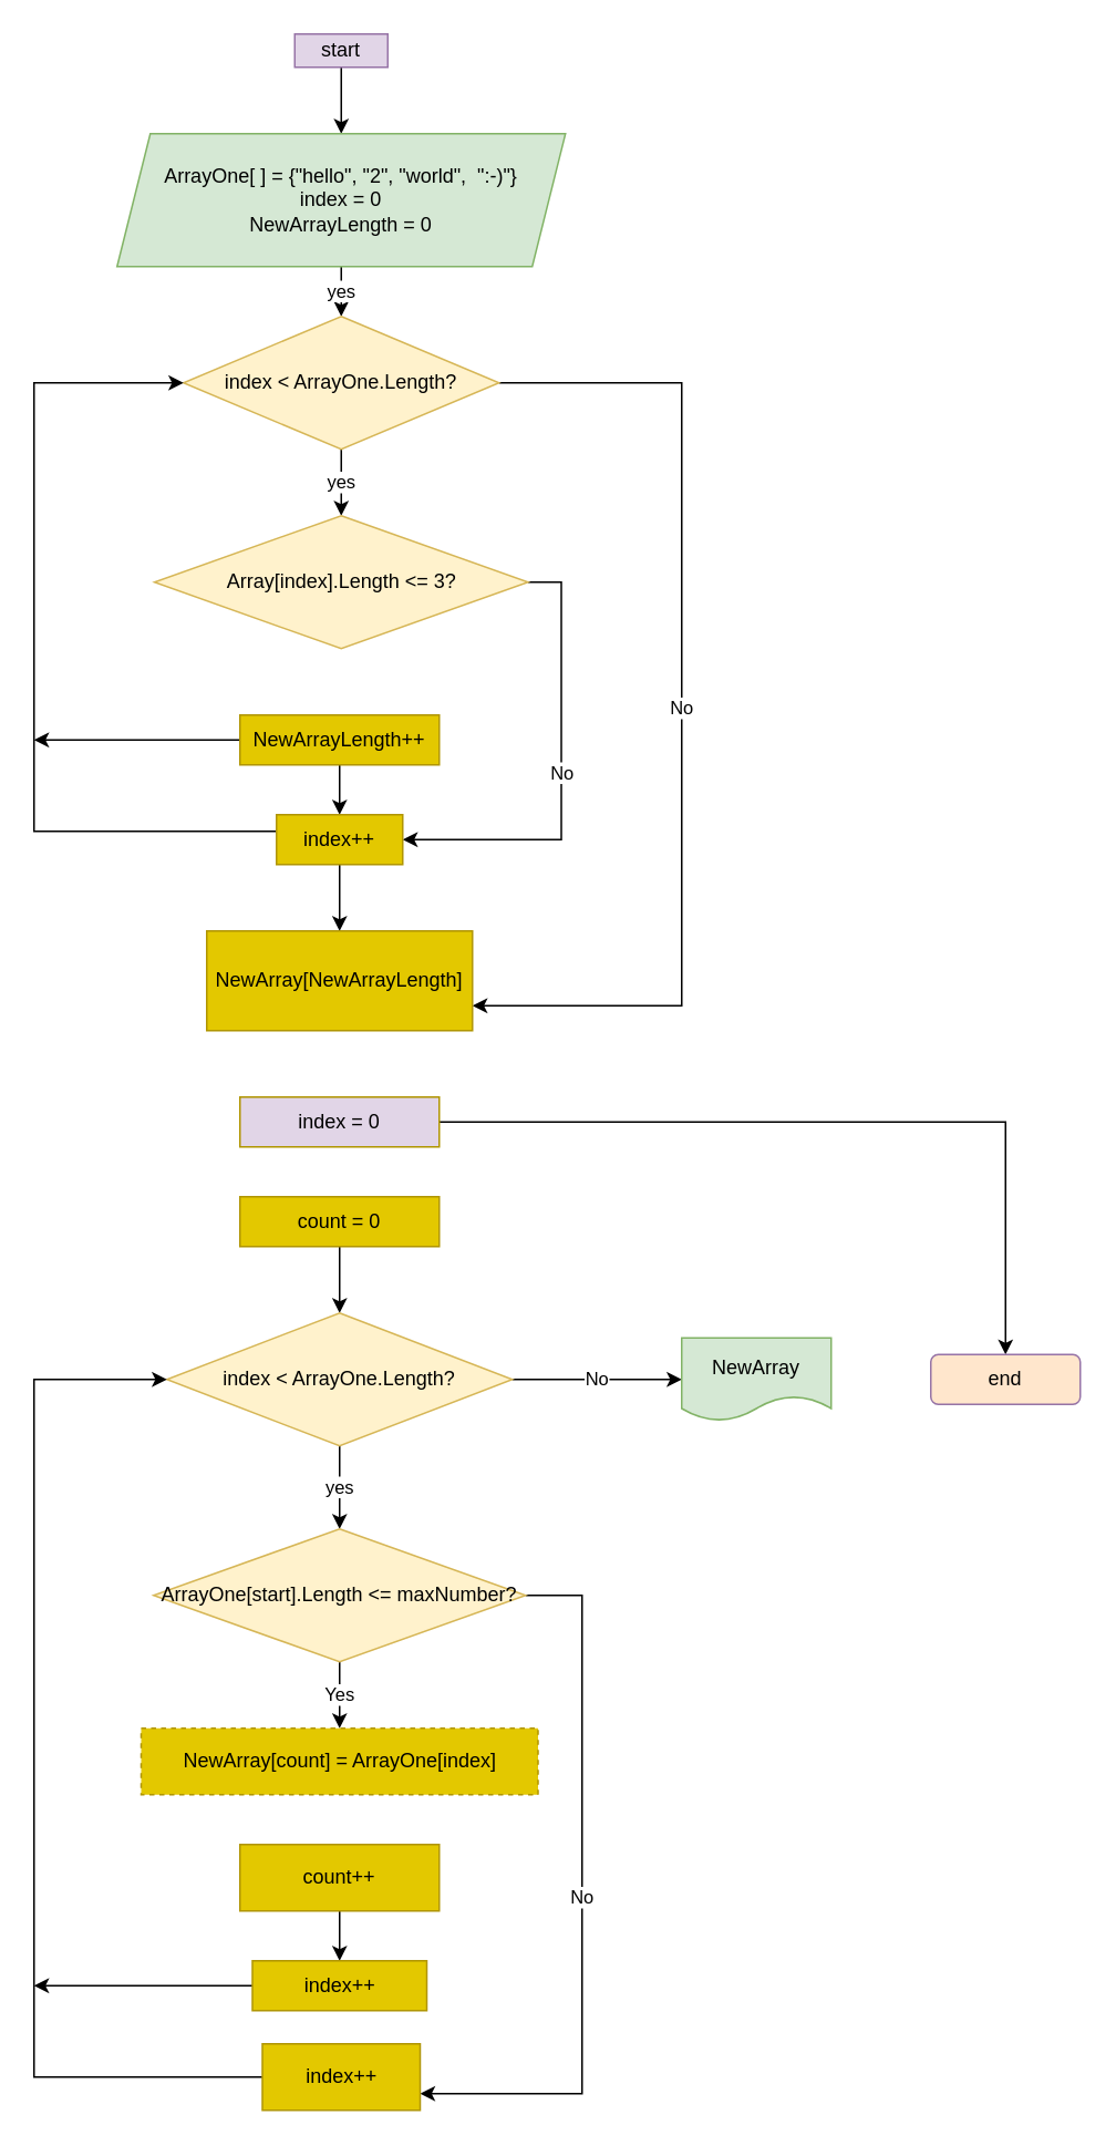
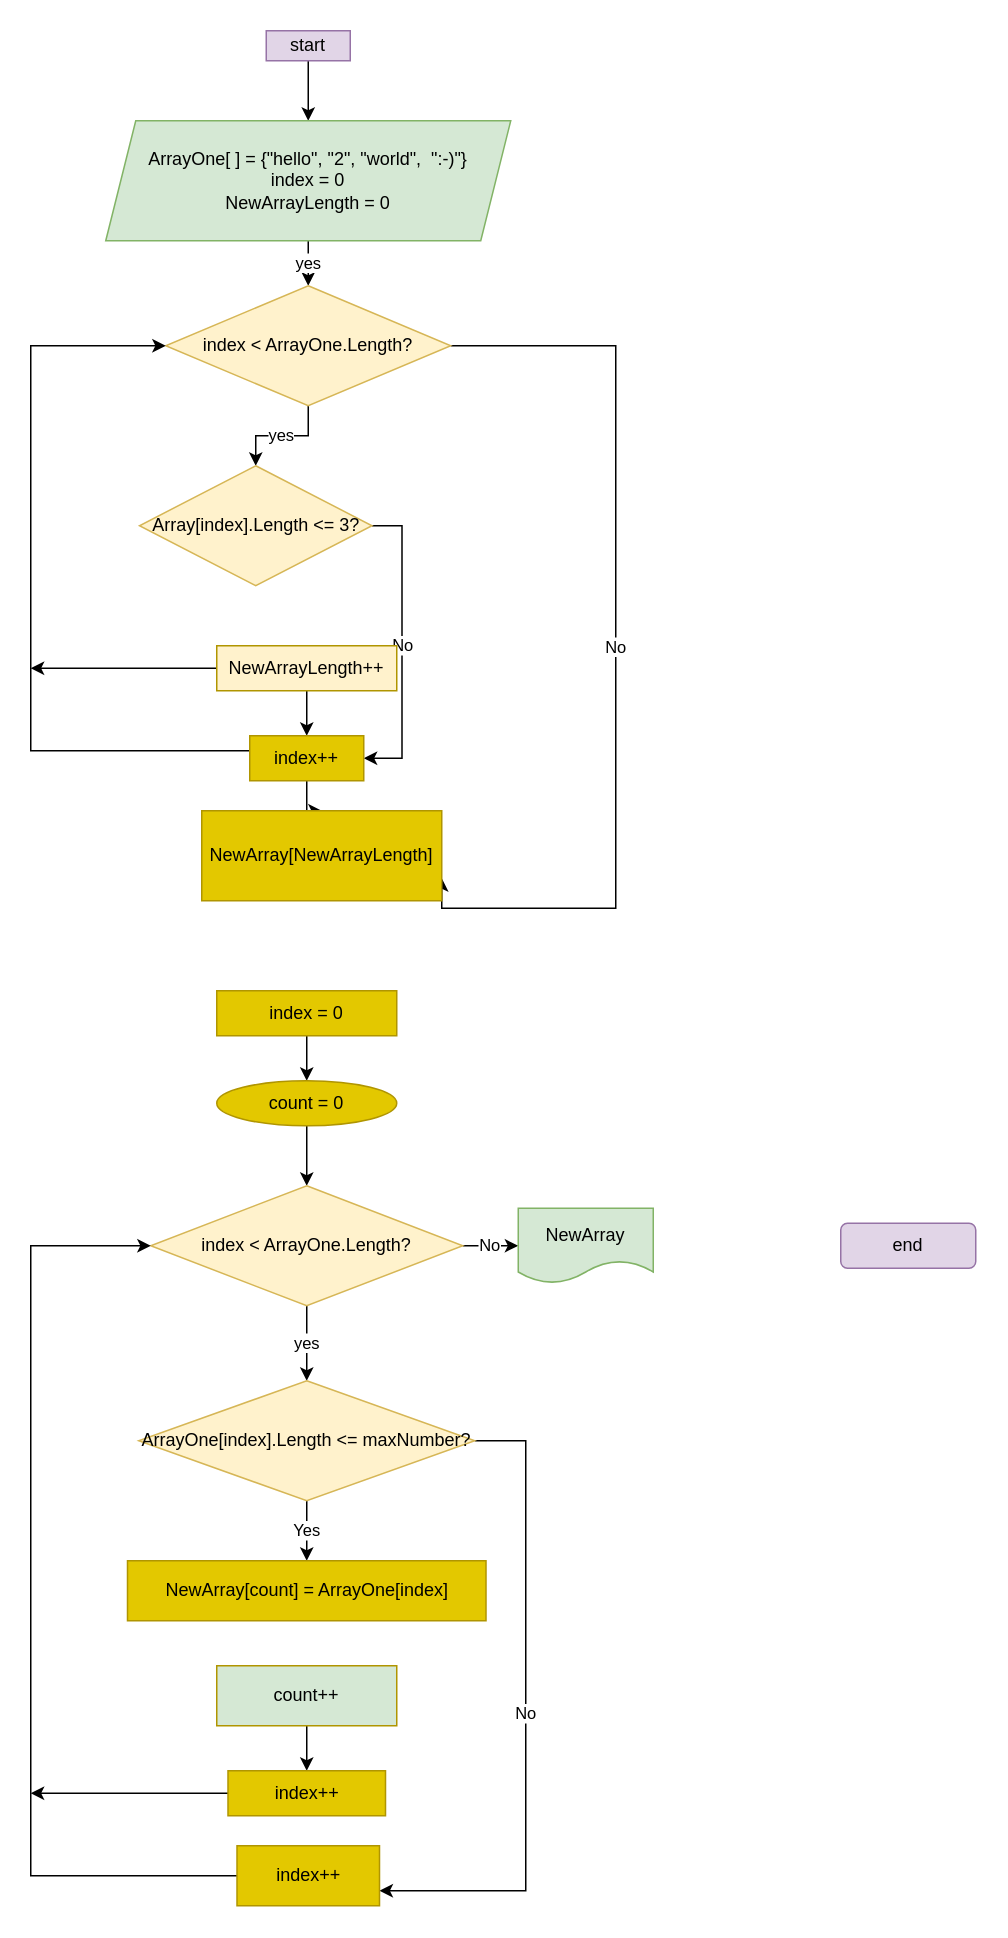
  <mxCell id="0" />
  <mxCell id="1" parent="0" />
  <mxCell id="2" value="" style="edgeStyle=orthogonalEdgeStyle;rounded=0;orthogonalLoop=1;jettySize=auto;html=1;" parent="1" source="3" target="5" edge="1"><mxGeometry relative="1" as="geometry" /></mxCell>
  <mxCell id="3" value="start" style="whiteSpace=wrap;html=1;fillColor=#e1d5e7;strokeColor=#9673a6;rounded=0;" parent="1" vertex="1"><mxGeometry x="177" width="56" height="20" as="geometry" y="20" /></mxCell>
  <mxCell id="4" value="yes" style="edgeStyle=orthogonalEdgeStyle;rounded=0;orthogonalLoop=1;jettySize=auto;html=1;" parent="1" source="5" target="8" edge="1"><mxGeometry relative="1" as="geometry" /></mxCell>
  <mxCell id="5" value="ArrayOne[ ] = {&quot;hello&quot;, &quot;2&quot;, &quot;world&quot;,&amp;nbsp; &quot;:-)&quot;}&lt;br&gt;index = 0&lt;br&gt;NewArrayLength = 0" style="shape=parallelogram;perimeter=parallelogramPerimeter;whiteSpace=wrap;html=1;fixedSize=1;fillColor=#d5e8d4;strokeColor=#82b366;" parent="1" vertex="1"><mxGeometry x="70" y="80" width="270" height="80" as="geometry" /></mxCell>
  <mxCell id="6" value="yes" style="edgeStyle=orthogonalEdgeStyle;rounded=0;orthogonalLoop=1;jettySize=auto;html=1;entryX=0.5;entryY=0;entryDx=0;entryDy=0;" parent="1" source="8" target="10" edge="1"><mxGeometry relative="1" as="geometry" /></mxCell>
  <mxCell id="7" value="No" style="edgeStyle=orthogonalEdgeStyle;rounded=0;orthogonalLoop=1;jettySize=auto;html=1;entryX=1;entryY=0.75;entryDx=0;entryDy=0;exitX=1;exitY=0.5;exitDx=0;exitDy=0;" parent="1" source="8" target="17" edge="1"><mxGeometry relative="1" as="geometry"><Array as="points"><mxPoint x="410" y="230" /><mxPoint x="410" y="605" /></Array></mxGeometry></mxCell>
  <mxCell id="8" value="index &amp;lt; ArrayOne.Length?" style="rhombus;whiteSpace=wrap;html=1;fillColor=#fff2cc;strokeColor=#d6b656;" parent="1" vertex="1"><mxGeometry x="110" y="190" width="190" height="80" as="geometry" /></mxCell>
  <mxCell id="9" value="No" style="edgeStyle=orthogonalEdgeStyle;rounded=0;orthogonalLoop=1;jettySize=auto;html=1;exitX=1;exitY=0.5;exitDx=0;exitDy=0;entryX=1;entryY=0.5;entryDx=0;entryDy=0;" parent="1" source="10" target="16" edge="1"><mxGeometry relative="1" as="geometry" /></mxCell>
- <mxCell id="10" value="Array[index].Length &amp;lt;= 3?" style="rhombus;whiteSpace=wrap;html=1;fillColor=#fff2cc;strokeColor=#d6b656;" parent="1" vertex="1"><mxGeometry x="92.5" y="310" width="225" height="80" as="geometry" /></mxCell>
+ <mxCell id="10" value="Array[index].Length &amp;lt;= 3?" style="rhombus;whiteSpace=wrap;html=1;fillColor=#fff2cc;strokeColor=#d6b656;" parent="1" vertex="1"><mxGeometry x="92.5" y="310" width="155" height="80" as="geometry" /></mxCell>
  <mxCell id="11" style="edgeStyle=orthogonalEdgeStyle;rounded=0;orthogonalLoop=1;jettySize=auto;html=1;entryX=0.5;entryY=0;entryDx=0;entryDy=0;" parent="1" source="13" target="16" edge="1"><mxGeometry relative="1" as="geometry" /></mxCell>
  <mxCell id="12" style="edgeStyle=orthogonalEdgeStyle;rounded=0;orthogonalLoop=1;jettySize=auto;html=1;" parent="1" source="13" edge="1"><mxGeometry relative="1" as="geometry"><mxPoint x="20" y="445" as="targetPoint" /></mxGeometry></mxCell>
- <mxCell id="13" value="NewArrayLength++" style="rounded=0;whiteSpace=wrap;html=1;fillColor=#e3c800;strokeColor=#B09500;fontColor=#000000;" parent="1" vertex="1"><mxGeometry x="144" y="430" width="120" height="30" as="geometry" /></mxCell>
+ <mxCell id="13" value="NewArrayLength++" style="rounded=0;whiteSpace=wrap;html=1;fillColor=#fff2cc;strokeColor=#B09500;fontColor=#000000;" parent="1" vertex="1"><mxGeometry x="144" y="430" width="120" height="30" as="geometry" /></mxCell>
  <mxCell id="14" style="edgeStyle=orthogonalEdgeStyle;rounded=0;orthogonalLoop=1;jettySize=auto;html=1;entryX=0;entryY=0.5;entryDx=0;entryDy=0;" parent="1" source="16" target="8" edge="1"><mxGeometry relative="1" as="geometry"><Array as="points"><mxPoint x="20" y="500" /><mxPoint x="20" y="230" /></Array></mxGeometry></mxCell>
  <mxCell id="15" style="edgeStyle=orthogonalEdgeStyle;rounded=0;orthogonalLoop=1;jettySize=auto;html=1;entryX=0.5;entryY=0;entryDx=0;entryDy=0;" parent="1" source="16" target="17" edge="1"><mxGeometry relative="1" as="geometry" /></mxCell>
  <mxCell id="16" value="index++" style="rounded=0;whiteSpace=wrap;html=1;fillColor=#e3c800;fontColor=#000000;strokeColor=#B09500;" parent="1" vertex="1"><mxGeometry x="166" y="490" width="76" height="30" as="geometry" /></mxCell>
- <mxCell id="17" value="NewArray[NewArrayLength]" style="rounded=0;whiteSpace=wrap;html=1;fillColor=#e3c800;fontColor=#000000;strokeColor=#B09500;" parent="1" vertex="1"><mxGeometry x="124" y="560" width="160" height="60" as="geometry" /></mxCell>
- <mxCell id="18" style="edgeStyle=orthogonalEdgeStyle;rounded=0;orthogonalLoop=1;jettySize=auto;html=1;" parent="1" source="19" target="36" edge="1"><mxGeometry relative="1" as="geometry" /></mxCell>
- <mxCell id="19" value="index = 0" style="rounded=0;whiteSpace=wrap;html=1;fillColor=#e1d5e7;fontColor=#000000;strokeColor=#B09500;" parent="1" vertex="1"><mxGeometry x="144" y="660" width="120" height="30" as="geometry" /></mxCell>
+ <mxCell id="17" value="NewArray[NewArrayLength]" style="rounded=0;whiteSpace=wrap;html=1;fillColor=#e3c800;fontColor=#000000;strokeColor=#B09500;" parent="1" vertex="1"><mxGeometry x="134" y="540" width="160" height="60" as="geometry" /></mxCell>
+ <mxCell id="18" style="edgeStyle=orthogonalEdgeStyle;rounded=0;orthogonalLoop=1;jettySize=auto;html=1;entryX=0.5;entryY=0;entryDx=0;entryDy=0;" parent="1" source="19" target="21" edge="1"><mxGeometry relative="1" as="geometry" /></mxCell>
+ <mxCell id="19" value="index = 0" style="rounded=0;whiteSpace=wrap;html=1;fillColor=#e3c800;fontColor=#000000;strokeColor=#B09500;" parent="1" vertex="1"><mxGeometry x="144" y="660" width="120" height="30" as="geometry" /></mxCell>
  <mxCell id="20" style="edgeStyle=orthogonalEdgeStyle;rounded=0;orthogonalLoop=1;jettySize=auto;html=1;" parent="1" source="21" target="24" edge="1"><mxGeometry relative="1" as="geometry" /></mxCell>
- <mxCell id="21" value="count = 0" style="rounded=0;whiteSpace=wrap;html=1;fillColor=#e3c800;fontColor=#000000;strokeColor=#B09500;" parent="1" vertex="1"><mxGeometry x="144" y="720" width="120" height="30" as="geometry" /></mxCell>
+ <mxCell id="21" value="count = 0" style="ellipse;whiteSpace=wrap;html=1;fillColor=#e3c800;fontColor=#000000;strokeColor=#B09500;" parent="1" vertex="1"><mxGeometry x="144" y="720" width="120" height="30" as="geometry" /></mxCell>
  <mxCell id="22" value="yes" style="edgeStyle=orthogonalEdgeStyle;rounded=0;orthogonalLoop=1;jettySize=auto;html=1;" parent="1" source="24" target="27" edge="1"><mxGeometry relative="1" as="geometry" /></mxCell>
  <mxCell id="23" value="No" style="edgeStyle=orthogonalEdgeStyle;rounded=0;orthogonalLoop=1;jettySize=auto;html=1;" parent="1" source="24" target="35" edge="1"><mxGeometry relative="1" as="geometry" /></mxCell>
  <mxCell id="24" value="index &amp;lt; ArrayOne.Length?" style="rhombus;whiteSpace=wrap;html=1;fillColor=#fff2cc;strokeColor=#d6b656;" parent="1" vertex="1"><mxGeometry x="100" y="790" width="208" height="80" as="geometry" /></mxCell>
  <mxCell id="25" value="Yes" style="edgeStyle=orthogonalEdgeStyle;rounded=0;orthogonalLoop=1;jettySize=auto;html=1;entryX=0.5;entryY=0;entryDx=0;entryDy=0;" parent="1" source="27" target="28" edge="1"><mxGeometry relative="1" as="geometry" /></mxCell>
  <mxCell id="26" value="No" style="edgeStyle=orthogonalEdgeStyle;rounded=0;orthogonalLoop=1;jettySize=auto;html=1;entryX=1;entryY=0.75;entryDx=0;entryDy=0;exitX=1;exitY=0.5;exitDx=0;exitDy=0;" parent="1" source="27" target="34" edge="1"><mxGeometry relative="1" as="geometry"><mxPoint x="390" y="1240" as="targetPoint" /><Array as="points"><mxPoint x="350" y="960" /><mxPoint x="350" y="1260" /></Array></mxGeometry></mxCell>
- <mxCell id="27" value="ArrayOne[start].Length &amp;lt;= maxNumber?" style="rhombus;whiteSpace=wrap;html=1;fillColor=#fff2cc;strokeColor=#d6b656;" parent="1" vertex="1"><mxGeometry x="92" y="920" width="224" height="80" as="geometry" /></mxCell>
- <mxCell id="28" value="NewArray[count] = ArrayOne[index]" style="rounded=0;whiteSpace=wrap;html=1;fillColor=#e3c800;fontColor=#000000;strokeColor=#B09500;dashed=1;" parent="1" vertex="1"><mxGeometry x="84.5" y="1040" width="239" height="40" as="geometry" /></mxCell>
+ <mxCell id="27" value="ArrayOne[index].Length &amp;lt;= maxNumber?" style="rhombus;whiteSpace=wrap;html=1;fillColor=#fff2cc;strokeColor=#d6b656;" parent="1" vertex="1"><mxGeometry x="92" y="920" width="224" height="80" as="geometry" /></mxCell>
+ <mxCell id="28" value="NewArray[count] = ArrayOne[index]" style="rounded=0;whiteSpace=wrap;html=1;fillColor=#e3c800;fontColor=#000000;strokeColor=#B09500;" parent="1" vertex="1"><mxGeometry x="84.5" y="1040" width="239" height="40" as="geometry" /></mxCell>
  <mxCell id="29" style="edgeStyle=orthogonalEdgeStyle;rounded=0;orthogonalLoop=1;jettySize=auto;html=1;entryX=0.5;entryY=0;entryDx=0;entryDy=0;" parent="1" source="30" target="32" edge="1"><mxGeometry relative="1" as="geometry" /></mxCell>
- <mxCell id="30" value="count++" style="rounded=0;whiteSpace=wrap;html=1;fillColor=#e3c800;fontColor=#000000;strokeColor=#B09500;" parent="1" vertex="1"><mxGeometry x="144" y="1110" width="120" height="40" as="geometry" /></mxCell>
+ <mxCell id="30" value="count++" style="rounded=0;whiteSpace=wrap;html=1;fillColor=#d5e8d4;fontColor=#000000;strokeColor=#B09500;" parent="1" vertex="1"><mxGeometry x="144" y="1110" width="120" height="40" as="geometry" /></mxCell>
  <mxCell id="31" style="edgeStyle=orthogonalEdgeStyle;rounded=0;orthogonalLoop=1;jettySize=auto;html=1;" parent="1" source="32" edge="1"><mxGeometry relative="1" as="geometry"><mxPoint x="20" y="1195" as="targetPoint" /></mxGeometry></mxCell>
  <mxCell id="32" value="index++" style="rounded=0;whiteSpace=wrap;html=1;fillColor=#e3c800;fontColor=#000000;strokeColor=#B09500;" parent="1" vertex="1"><mxGeometry x="151.5" y="1180" width="105" height="30" as="geometry" /></mxCell>
  <mxCell id="33" style="edgeStyle=orthogonalEdgeStyle;rounded=0;orthogonalLoop=1;jettySize=auto;html=1;entryX=0;entryY=0.5;entryDx=0;entryDy=0;exitX=0;exitY=0.5;exitDx=0;exitDy=0;" parent="1" source="34" target="24" edge="1"><mxGeometry relative="1" as="geometry"><Array as="points"><mxPoint x="20" y="1250" /><mxPoint x="20" y="830" /></Array></mxGeometry></mxCell>
  <mxCell id="34" value="index++" style="rounded=0;whiteSpace=wrap;html=1;fillColor=#e3c800;fontColor=#000000;strokeColor=#B09500;" parent="1" vertex="1"><mxGeometry x="157.5" y="1230" width="95" height="40" as="geometry" /></mxCell>
- <mxCell id="35" value="NewArray" style="shape=document;whiteSpace=wrap;html=1;boundedLbl=1;fillColor=#d5e8d4;strokeColor=#82b366;" parent="1" vertex="1"><mxGeometry x="410" y="805" width="90" height="50" as="geometry" /></mxCell>
- <mxCell id="36" value="end" style="rounded=1;whiteSpace=wrap;html=1;fillColor=#ffe6cc;strokeColor=#9673a6;" parent="1" vertex="1"><mxGeometry x="560" y="815" width="90" height="30" as="geometry" /></mxCell>
+ <mxCell id="35" value="NewArray" style="shape=document;whiteSpace=wrap;html=1;boundedLbl=1;fillColor=#d5e8d4;strokeColor=#82b366;" parent="1" vertex="1"><mxGeometry x="345" y="805" width="90" height="50" as="geometry" /></mxCell>
+ <mxCell id="36" value="end" style="rounded=1;whiteSpace=wrap;html=1;fillColor=#e1d5e7;strokeColor=#9673a6;" parent="1" vertex="1"><mxGeometry x="560" y="815" width="90" height="30" as="geometry" /></mxCell>
